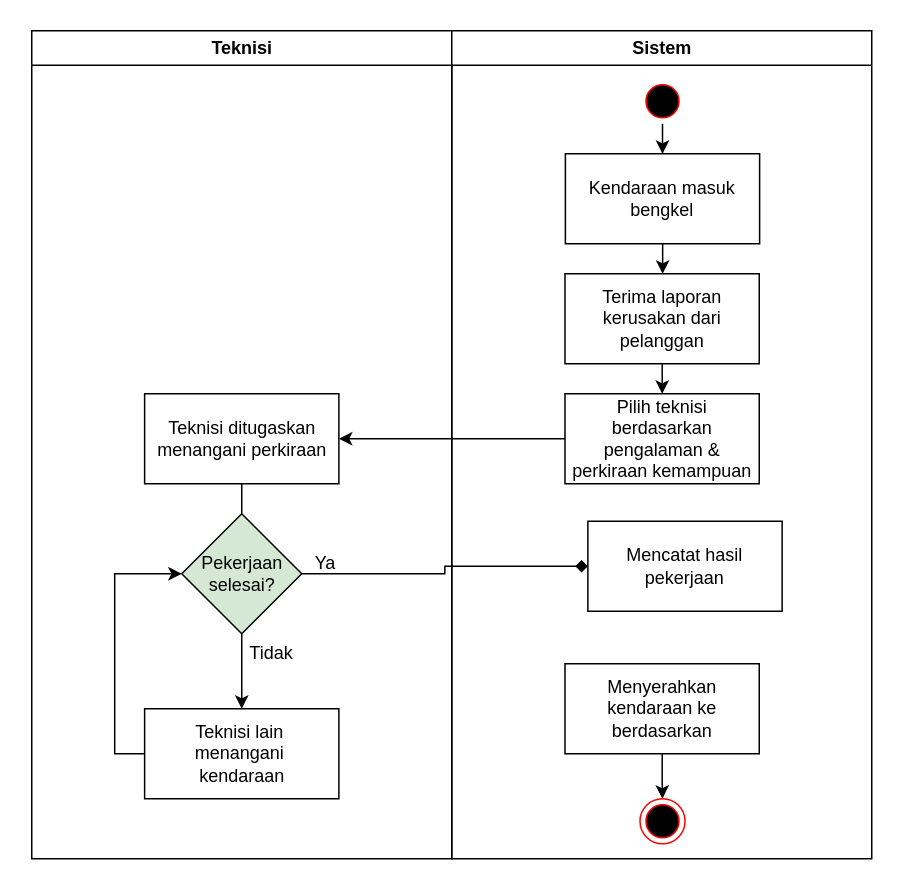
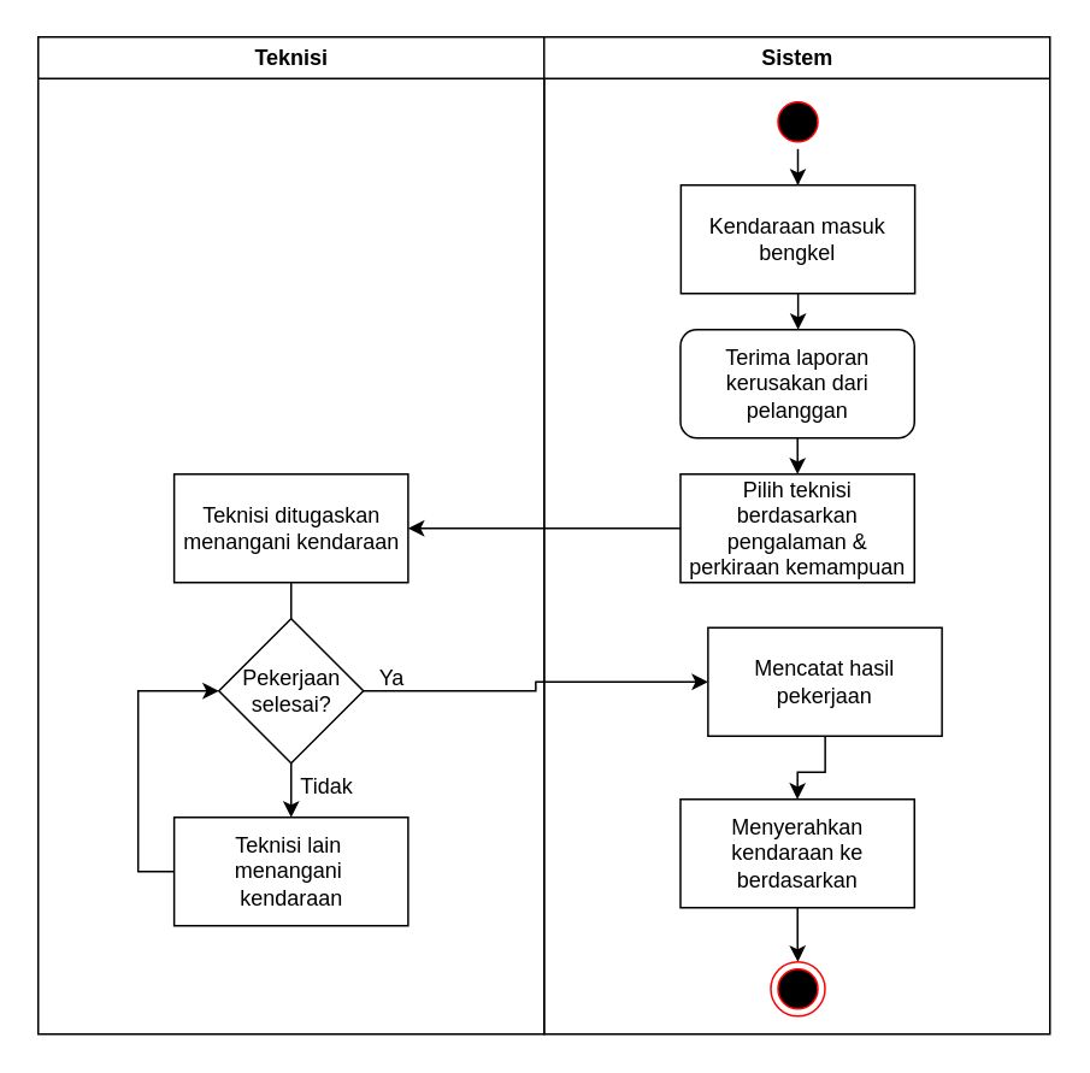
  <mxCell id="0" />
  <mxCell id="1" parent="0" />
  <mxCell id="2" value="Teknisi" style="swimlane;whiteSpace=wrap" parent="1" vertex="1"><mxGeometry x="20.5" y="20" width="280" height="552" as="geometry" /></mxCell>
  <mxCell id="3" value="" style="edgeStyle=orthogonalEdgeStyle;rounded=0;orthogonalLoop=1;jettySize=auto;html=1;exitX=0.5;exitY=1;exitDx=0;exitDy=0;endArrow=none;" edge="1" parent="2" source="6" target="5"><mxGeometry relative="1" as="geometry"><mxPoint x="140.083" y="302" as="sourcePoint" /></mxGeometry></mxCell>
  <mxCell id="4" style="edgeStyle=orthogonalEdgeStyle;rounded=0;orthogonalLoop=1;jettySize=auto;html=1;entryX=0.5;entryY=0;entryDx=0;entryDy=0;" edge="1" parent="2" source="5" target="8"><mxGeometry relative="1" as="geometry" /></mxCell>
- <mxCell id="5" value="Pekerjaan selesai?" style="rhombus;whiteSpace=wrap;html=1;rounded=0;fillColor=#d5e8d4;" vertex="1" parent="2"><mxGeometry x="100" y="322" width="80" height="80" as="geometry" /></mxCell>
- <mxCell id="6" value="Teknisi ditugaskan menangani perkiraan" style="rounded=0;whiteSpace=wrap;html=1;" vertex="1" parent="2"><mxGeometry x="75.25" y="242" width="129.5" height="60" as="geometry" /></mxCell>
+ <mxCell id="5" value="Pekerjaan selesai?" style="rhombus;whiteSpace=wrap;html=1;rounded=0;" vertex="1" parent="2"><mxGeometry x="100" y="322" width="80" height="80" as="geometry" /></mxCell>
+ <mxCell id="6" value="Teknisi ditugaskan menangani kendaraan" style="rounded=0;whiteSpace=wrap;html=1;" vertex="1" parent="2"><mxGeometry x="75.25" y="242" width="129.5" height="60" as="geometry" /></mxCell>
  <mxCell id="7" style="edgeStyle=orthogonalEdgeStyle;rounded=0;orthogonalLoop=1;jettySize=auto;html=1;entryX=0;entryY=0.5;entryDx=0;entryDy=0;exitX=0;exitY=0.5;exitDx=0;exitDy=0;" edge="1" parent="2" source="8" target="5"><mxGeometry relative="1" as="geometry" /></mxCell>
- <mxCell id="8" value="Teknisi lain&amp;nbsp;&lt;div&gt;menangani&amp;nbsp;&lt;/div&gt;&lt;div&gt;kendaraan&lt;/div&gt;" style="rounded=0;whiteSpace=wrap;html=1;" vertex="1" parent="2"><mxGeometry x="75.25" y="452" width="129.5" height="60" as="geometry" /></mxCell>
+ <mxCell id="8" value="Teknisi lain&amp;nbsp;&lt;div&gt;menangani&amp;nbsp;&lt;/div&gt;&lt;div&gt;kendaraan&lt;/div&gt;" style="rounded=0;whiteSpace=wrap;html=1;" vertex="1" parent="2"><mxGeometry x="75.25" y="432" width="129.5" height="60" as="geometry" /></mxCell>
  <mxCell id="9" value="Sistem" style="swimlane;whiteSpace=wrap" parent="1" vertex="1"><mxGeometry x="300.5" y="20" width="280" height="552" as="geometry" /></mxCell>
  <mxCell id="10" style="edgeStyle=orthogonalEdgeStyle;rounded=0;orthogonalLoop=1;jettySize=auto;html=1;entryX=0.5;entryY=0;entryDx=0;entryDy=0;" edge="1" parent="9" source="11" target="13"><mxGeometry relative="1" as="geometry" /></mxCell>
  <mxCell id="11" value="" style="ellipse;shape=startState;fillColor=#000000;strokeColor=#ff0000;" parent="9" vertex="1"><mxGeometry x="125.5" y="32" width="30" height="30" as="geometry" /></mxCell>
  <mxCell id="12" style="edgeStyle=orthogonalEdgeStyle;rounded=0;orthogonalLoop=1;jettySize=auto;html=1;entryX=0.5;entryY=0;entryDx=0;entryDy=0;" edge="1" parent="9" source="13" target="15"><mxGeometry relative="1" as="geometry" /></mxCell>
  <mxCell id="13" value="Kendaraan masuk bengkel" style="rounded=0;whiteSpace=wrap;html=1;" vertex="1" parent="9"><mxGeometry x="75.75" y="82" width="129.5" height="60" as="geometry" /></mxCell>
  <mxCell id="14" style="edgeStyle=orthogonalEdgeStyle;rounded=0;orthogonalLoop=1;jettySize=auto;html=1;entryX=0.5;entryY=0;entryDx=0;entryDy=0;" edge="1" parent="9" source="15" target="16"><mxGeometry relative="1" as="geometry" /></mxCell>
- <mxCell id="15" value="Terima laporan kerusakan dari pelanggan" style="rounded=0;whiteSpace=wrap;html=1;" vertex="1" parent="9"><mxGeometry x="75.5" y="162" width="129.5" height="60" as="geometry" /></mxCell>
+ <mxCell id="15" value="Terima laporan kerusakan dari pelanggan" style="whiteSpace=wrap;html=1;rounded=1;" vertex="1" parent="9"><mxGeometry x="75.5" y="162" width="129.5" height="60" as="geometry" /></mxCell>
  <mxCell id="16" value="Pilih teknisi berdasarkan pengalaman &amp;amp; perkiraan kemampuan" style="rounded=0;whiteSpace=wrap;html=1;" vertex="1" parent="9"><mxGeometry x="75.5" y="242" width="129.5" height="60" as="geometry" /></mxCell>
+ <mxCell id="17" style="edgeStyle=orthogonalEdgeStyle;rounded=0;orthogonalLoop=1;jettySize=auto;html=1;entryX=0.5;entryY=0;entryDx=0;entryDy=0;" edge="1" parent="9" source="18" target="20"><mxGeometry relative="1" as="geometry" /></mxCell>
  <mxCell id="18" value="Mencatat hasil pekerjaan" style="rounded=0;whiteSpace=wrap;html=1;" vertex="1" parent="9"><mxGeometry x="90.75" y="327" width="129.5" height="60" as="geometry" /></mxCell>
  <mxCell id="19" style="edgeStyle=orthogonalEdgeStyle;rounded=0;orthogonalLoop=1;jettySize=auto;html=1;entryX=0.5;entryY=0;entryDx=0;entryDy=0;" edge="1" parent="9" source="20" target="21"><mxGeometry relative="1" as="geometry" /></mxCell>
  <mxCell id="20" value="Menyerahkan kendaraan ke berdasarkan" style="rounded=0;whiteSpace=wrap;html=1;" vertex="1" parent="9"><mxGeometry x="75.5" y="422" width="129.5" height="60" as="geometry" /></mxCell>
  <mxCell id="21" value="" style="ellipse;html=1;shape=endState;fillColor=#000000;strokeColor=#ff0000;" vertex="1" parent="9"><mxGeometry x="125.5" y="512" width="30" height="30" as="geometry" /></mxCell>
  <mxCell id="22" value="" style="edgeStyle=orthogonalEdgeStyle;rounded=0;orthogonalLoop=1;jettySize=auto;html=1;entryX=1;entryY=0.5;entryDx=0;entryDy=0;" edge="1" parent="1" source="16" target="6"><mxGeometry relative="1" as="geometry"><mxPoint x="225" y="292" as="targetPoint" /></mxGeometry></mxCell>
- <mxCell id="23" style="edgeStyle=orthogonalEdgeStyle;rounded=0;orthogonalLoop=1;jettySize=auto;html=1;entryX=0;entryY=0.5;entryDx=0;entryDy=0;endArrow=diamond;" edge="1" parent="1" source="5" target="18"><mxGeometry relative="1" as="geometry" /></mxCell>
+ <mxCell id="23" style="edgeStyle=orthogonalEdgeStyle;rounded=0;orthogonalLoop=1;jettySize=auto;html=1;entryX=0;entryY=0.5;entryDx=0;entryDy=0;" edge="1" parent="1" source="5" target="18"><mxGeometry relative="1" as="geometry" /></mxCell>
  <mxCell id="24" value="Ya" style="text;html=1;align=center;verticalAlign=middle;resizable=0;points=[];autosize=1;strokeColor=none;fillColor=none;" vertex="1" parent="1"><mxGeometry x="196" y="360" width="40" height="30" as="geometry" /></mxCell>
  <mxCell id="25" value="Tidak" style="text;html=1;align=center;verticalAlign=middle;resizable=0;points=[];autosize=1;strokeColor=none;fillColor=none;" vertex="1" parent="1"><mxGeometry x="155" y="420" width="50" height="30" as="geometry" /></mxCell>
